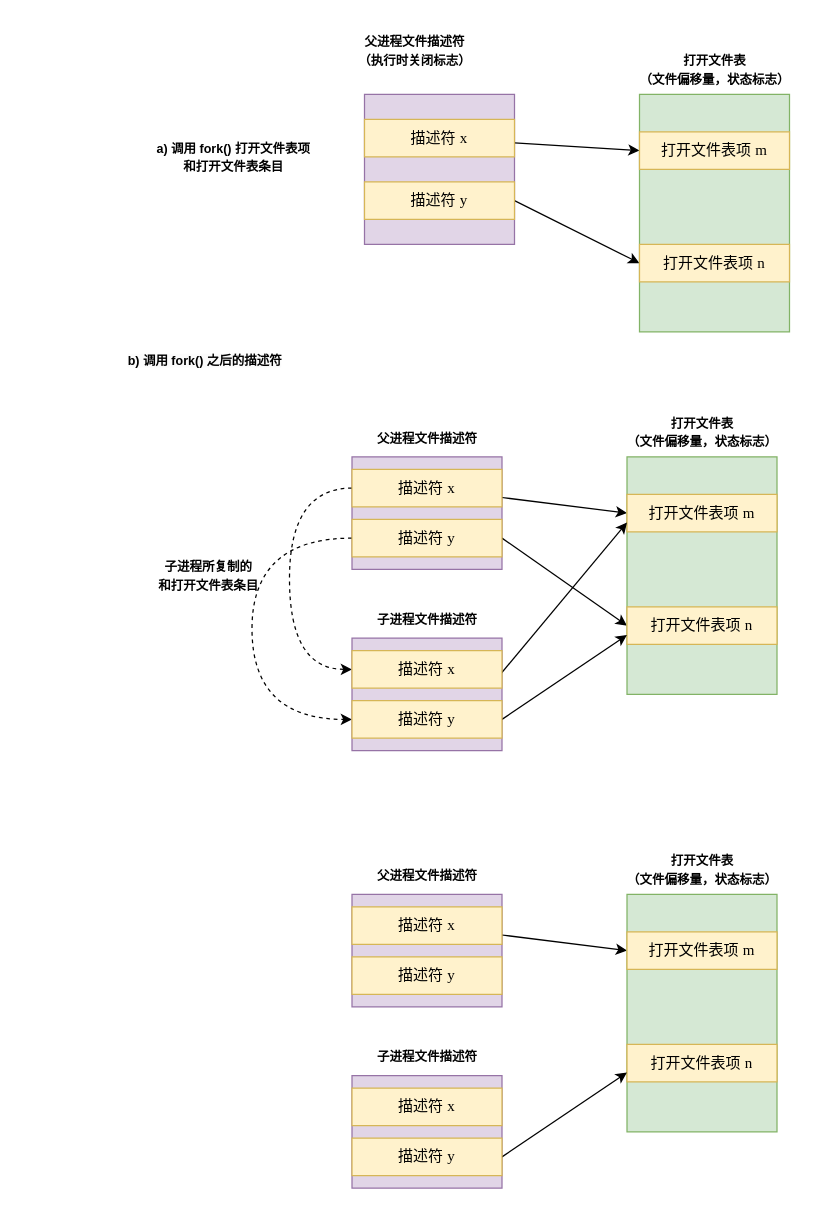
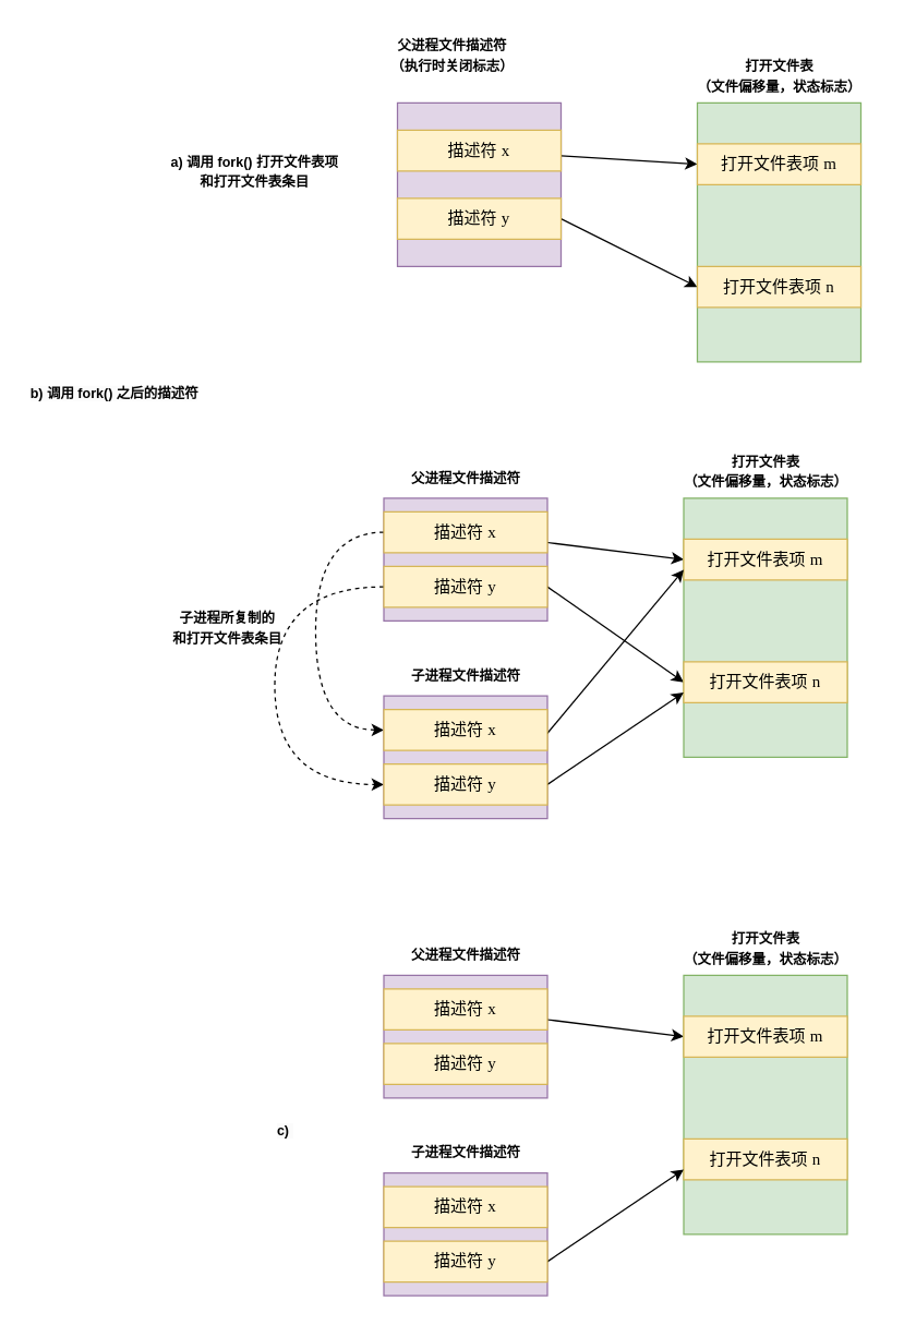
  <mxCell id="0" />
  <mxCell id="1" parent="0" />
  <mxCell id="2" value="" style="rounded=0;whiteSpace=wrap;html=1;fillColor=#e1d5e7;strokeColor=#9673a6;" vertex="1" parent="1"><mxGeometry x="291" y="75" width="120" height="120" as="geometry" /></mxCell>
  <mxCell id="3" style="rounded=0;orthogonalLoop=1;jettySize=auto;html=1;entryX=0;entryY=0.5;entryDx=0;entryDy=0;" edge="1" parent="1" source="4" target="9"><mxGeometry relative="1" as="geometry" /></mxCell>
  <mxCell id="4" value="描述符 &lt;font face=&quot;Comic Sans MS&quot;&gt;x&lt;/font&gt;" style="rounded=0;whiteSpace=wrap;html=1;fillColor=#fff2cc;strokeColor=#d6b656;" vertex="1" parent="1"><mxGeometry x="291" y="95" width="120" height="30" as="geometry" /></mxCell>
  <mxCell id="5" style="rounded=0;orthogonalLoop=1;jettySize=auto;html=1;entryX=0;entryY=0.5;entryDx=0;entryDy=0;exitX=1;exitY=0.5;exitDx=0;exitDy=0;" edge="1" parent="1" source="6" target="10"><mxGeometry relative="1" as="geometry" /></mxCell>
  <mxCell id="6" value="描述符 &lt;font face=&quot;Comic Sans MS&quot;&gt;y&lt;/font&gt;" style="rounded=0;whiteSpace=wrap;html=1;fillColor=#fff2cc;strokeColor=#d6b656;" vertex="1" parent="1"><mxGeometry x="291" y="145" width="120" height="30" as="geometry" /></mxCell>
  <mxCell id="7" value="&lt;font style=&quot;font-size: 10px;&quot;&gt;&lt;b&gt;父进程文件描述符&lt;br&gt;（执行时关闭标志）&lt;/b&gt;&lt;/font&gt;" style="text;html=1;align=center;verticalAlign=middle;resizable=0;points=[];autosize=1;strokeColor=none;fillColor=none;" vertex="1" parent="1"><mxGeometry x="276" y="20" width="110" height="40" as="geometry" /></mxCell>
  <mxCell id="8" value="" style="rounded=0;whiteSpace=wrap;html=1;fillColor=#d5e8d4;strokeColor=#82b366;" vertex="1" parent="1"><mxGeometry x="511" y="75" width="120" height="190" as="geometry" /></mxCell>
  <mxCell id="9" value="打开文件表项 &lt;font face=&quot;Comic Sans MS&quot;&gt;m&lt;/font&gt;" style="rounded=0;whiteSpace=wrap;html=1;fillColor=#fff2cc;strokeColor=#d6b656;" vertex="1" parent="1"><mxGeometry x="511" y="105" width="120" height="30" as="geometry" /></mxCell>
  <mxCell id="10" value="打开文件表项 &lt;font face=&quot;Comic Sans MS&quot;&gt;n&lt;/font&gt;" style="rounded=0;whiteSpace=wrap;html=1;fillColor=#fff2cc;strokeColor=#d6b656;" vertex="1" parent="1"><mxGeometry x="511" y="195" width="120" height="30" as="geometry" /></mxCell>
  <mxCell id="11" value="&lt;font style=&quot;font-size: 10px;&quot;&gt;&lt;b&gt;打开文件表&lt;br&gt;（文件偏移量，状态标志）&lt;/b&gt;&lt;/font&gt;" style="text;html=1;align=center;verticalAlign=middle;resizable=0;points=[];autosize=1;strokeColor=none;fillColor=none;" vertex="1" parent="1"><mxGeometry x="501" y="35" width="140" height="40" as="geometry" /></mxCell>
  <mxCell id="12" value="&lt;font style=&quot;font-size: 10px;&quot;&gt;&lt;b&gt;a) 调用 fork() 打开文件表项&lt;br&gt;和打开文件表条目&lt;/b&gt;&lt;/font&gt;" style="text;html=1;align=center;verticalAlign=middle;resizable=0;points=[];autosize=1;strokeColor=none;fillColor=none;" vertex="1" parent="1"><mxGeometry x="111" y="105" width="150" height="40" as="geometry" /></mxCell>
  <mxCell id="13" value="" style="rounded=0;whiteSpace=wrap;html=1;fillColor=#e1d5e7;strokeColor=#9673a6;" vertex="1" parent="1"><mxGeometry x="281" y="365" width="120" height="90" as="geometry" /></mxCell>
  <mxCell id="14" style="rounded=0;orthogonalLoop=1;jettySize=auto;html=1;entryX=0;entryY=0.5;entryDx=0;entryDy=0;" edge="1" parent="1" source="16" target="22"><mxGeometry relative="1" as="geometry" /></mxCell>
  <mxCell id="15" style="edgeStyle=orthogonalEdgeStyle;rounded=0;orthogonalLoop=1;jettySize=auto;html=1;entryX=0;entryY=0.5;entryDx=0;entryDy=0;curved=1;dashed=1;" edge="1" parent="1" source="16" target="27"><mxGeometry relative="1" as="geometry"><Array as="points"><mxPoint x="231" y="390" /><mxPoint x="231" y="535" /></Array></mxGeometry></mxCell>
  <mxCell id="16" value="描述符 &lt;font face=&quot;Comic Sans MS&quot;&gt;x&lt;/font&gt;" style="rounded=0;whiteSpace=wrap;html=1;fillColor=#fff2cc;strokeColor=#d6b656;" vertex="1" parent="1"><mxGeometry x="281" y="375" width="120" height="30" as="geometry" /></mxCell>
  <mxCell id="17" style="rounded=0;orthogonalLoop=1;jettySize=auto;html=1;entryX=0;entryY=0.5;entryDx=0;entryDy=0;exitX=1;exitY=0.5;exitDx=0;exitDy=0;" edge="1" parent="1" source="19" target="23"><mxGeometry relative="1" as="geometry" /></mxCell>
  <mxCell id="18" style="edgeStyle=orthogonalEdgeStyle;rounded=0;orthogonalLoop=1;jettySize=auto;html=1;entryX=0;entryY=0.5;entryDx=0;entryDy=0;curved=1;dashed=1;" edge="1" parent="1" source="19" target="29"><mxGeometry relative="1" as="geometry"><Array as="points"><mxPoint x="201" y="430" /><mxPoint x="201" y="575" /></Array></mxGeometry></mxCell>
  <mxCell id="19" value="描述符 &lt;font face=&quot;Comic Sans MS&quot;&gt;y&lt;/font&gt;" style="rounded=0;whiteSpace=wrap;html=1;fillColor=#fff2cc;strokeColor=#d6b656;" vertex="1" parent="1"><mxGeometry x="281" y="415" width="120" height="30" as="geometry" /></mxCell>
  <mxCell id="20" value="&lt;font style=&quot;font-size: 10px;&quot;&gt;&lt;b&gt;父进程文件描述符&lt;br&gt;&lt;/b&gt;&lt;/font&gt;" style="text;html=1;align=center;verticalAlign=middle;resizable=0;points=[];autosize=1;strokeColor=none;fillColor=none;" vertex="1" parent="1"><mxGeometry x="291" y="335" width="100" height="30" as="geometry" /></mxCell>
  <mxCell id="21" value="" style="rounded=0;whiteSpace=wrap;html=1;fillColor=#d5e8d4;strokeColor=#82b366;" vertex="1" parent="1"><mxGeometry x="501" y="365" width="120" height="190" as="geometry" /></mxCell>
  <mxCell id="22" value="打开文件表项 &lt;font face=&quot;Comic Sans MS&quot;&gt;m&lt;/font&gt;" style="rounded=0;whiteSpace=wrap;html=1;fillColor=#fff2cc;strokeColor=#d6b656;" vertex="1" parent="1"><mxGeometry x="501" y="395" width="120" height="30" as="geometry" /></mxCell>
  <mxCell id="23" value="打开文件表项 &lt;font face=&quot;Comic Sans MS&quot;&gt;n&lt;/font&gt;" style="rounded=0;whiteSpace=wrap;html=1;fillColor=#fff2cc;strokeColor=#d6b656;" vertex="1" parent="1"><mxGeometry x="501" y="485" width="120" height="30" as="geometry" /></mxCell>
  <mxCell id="24" value="&lt;font style=&quot;font-size: 10px;&quot;&gt;&lt;b&gt;打开文件表&lt;br&gt;（文件偏移量，状态标志）&lt;/b&gt;&lt;/font&gt;" style="text;html=1;align=center;verticalAlign=middle;resizable=0;points=[];autosize=1;strokeColor=none;fillColor=none;" vertex="1" parent="1"><mxGeometry x="491" y="325" width="140" height="40" as="geometry" /></mxCell>
  <mxCell id="25" value="" style="rounded=0;whiteSpace=wrap;html=1;fillColor=#e1d5e7;strokeColor=#9673a6;" vertex="1" parent="1"><mxGeometry x="281" y="510" width="120" height="90" as="geometry" /></mxCell>
  <mxCell id="26" style="rounded=0;orthogonalLoop=1;jettySize=auto;html=1;entryX=0;entryY=0.75;entryDx=0;entryDy=0;exitX=0.987;exitY=0.643;exitDx=0;exitDy=0;exitPerimeter=0;" edge="1" parent="1" source="27" target="22"><mxGeometry relative="1" as="geometry" /></mxCell>
  <mxCell id="27" value="描述符 &lt;font face=&quot;Comic Sans MS&quot;&gt;x&lt;/font&gt;" style="rounded=0;whiteSpace=wrap;html=1;fillColor=#fff2cc;strokeColor=#d6b656;" vertex="1" parent="1"><mxGeometry x="281" y="520" width="120" height="30" as="geometry" /></mxCell>
  <mxCell id="28" style="rounded=0;orthogonalLoop=1;jettySize=auto;html=1;entryX=0;entryY=0.75;entryDx=0;entryDy=0;exitX=1;exitY=0.5;exitDx=0;exitDy=0;" edge="1" parent="1" source="29" target="23"><mxGeometry relative="1" as="geometry" /></mxCell>
  <mxCell id="29" value="描述符 &lt;font face=&quot;Comic Sans MS&quot;&gt;y&lt;/font&gt;" style="rounded=0;whiteSpace=wrap;html=1;fillColor=#fff2cc;strokeColor=#d6b656;" vertex="1" parent="1"><mxGeometry x="281" y="560" width="120" height="30" as="geometry" /></mxCell>
  <mxCell id="30" value="&lt;font style=&quot;font-size: 10px;&quot;&gt;&lt;b&gt;子进程文件描述符&lt;br&gt;&lt;/b&gt;&lt;/font&gt;" style="text;html=1;align=center;verticalAlign=middle;resizable=0;points=[];autosize=1;strokeColor=none;fillColor=none;" vertex="1" parent="1"><mxGeometry x="291" y="480" width="100" height="30" as="geometry" /></mxCell>
  <mxCell id="31" value="&lt;font style=&quot;font-size: 10px;&quot;&gt;&lt;b&gt;子进程所复制的&lt;br&gt;和打开文件表条目&lt;/b&gt;&lt;/font&gt;" style="text;html=1;align=center;verticalAlign=middle;resizable=0;points=[];autosize=1;strokeColor=none;fillColor=none;" vertex="1" parent="1"><mxGeometry x="121" y="440" width="90" height="40" as="geometry" /></mxCell>
- <mxCell id="32" value="&lt;b style=&quot;border-color: var(--border-color); color: rgb(0, 0, 0); font-family: Helvetica; font-size: 10px; font-style: normal; font-variant-ligatures: normal; font-variant-caps: normal; letter-spacing: normal; orphans: 2; text-align: center; text-indent: 0px; text-transform: none; widows: 2; word-spacing: 0px; -webkit-text-stroke-width: 0px; background-color: rgb(251, 251, 251); text-decoration-thickness: initial; text-decoration-style: initial; text-decoration-color: initial;&quot;&gt;b) 调用 fork() 之后的描述符&lt;br&gt;&lt;/b&gt;" style="text;whiteSpace=wrap;html=1;" vertex="1" parent="1"><mxGeometry x="100" y="274" width="160" height="30" as="geometry" /></mxCell>
+ <mxCell id="32" value="&lt;b style=&quot;border-color: var(--border-color); color: rgb(0, 0, 0); font-family: Helvetica; font-size: 10px; font-style: normal; font-variant-ligatures: normal; font-variant-caps: normal; letter-spacing: normal; orphans: 2; text-align: center; text-indent: 0px; text-transform: none; widows: 2; word-spacing: 0px; -webkit-text-stroke-width: 0px; background-color: rgb(251, 251, 251); text-decoration-thickness: initial; text-decoration-style: initial; text-decoration-color: initial;&quot;&gt;b) 调用 fork() 之后的描述符&lt;br&gt;&lt;/b&gt;" style="text;whiteSpace=wrap;html=1;" vertex="1" parent="1"><mxGeometry x="20" y="274" width="160" height="30" as="geometry" /></mxCell>
  <mxCell id="33" value="" style="rounded=0;whiteSpace=wrap;html=1;fillColor=#e1d5e7;strokeColor=#9673a6;" vertex="1" parent="1"><mxGeometry x="281" y="715" width="120" height="90" as="geometry" /></mxCell>
  <mxCell id="34" style="rounded=0;orthogonalLoop=1;jettySize=auto;html=1;entryX=0;entryY=0.5;entryDx=0;entryDy=0;" edge="1" parent="1" source="35" target="39"><mxGeometry relative="1" as="geometry" /></mxCell>
  <mxCell id="35" value="描述符 &lt;font face=&quot;Comic Sans MS&quot;&gt;x&lt;/font&gt;" style="rounded=0;whiteSpace=wrap;html=1;fillColor=#fff2cc;strokeColor=#d6b656;" vertex="1" parent="1"><mxGeometry x="281" y="725" width="120" height="30" as="geometry" /></mxCell>
  <mxCell id="36" value="描述符 &lt;font face=&quot;Comic Sans MS&quot;&gt;y&lt;/font&gt;" style="rounded=0;whiteSpace=wrap;html=1;fillColor=#fff2cc;strokeColor=#d6b656;" vertex="1" parent="1"><mxGeometry x="281" y="765" width="120" height="30" as="geometry" /></mxCell>
  <mxCell id="37" value="&lt;font style=&quot;font-size: 10px;&quot;&gt;&lt;b&gt;父进程文件描述符&lt;br&gt;&lt;/b&gt;&lt;/font&gt;" style="text;html=1;align=center;verticalAlign=middle;resizable=0;points=[];autosize=1;strokeColor=none;fillColor=none;" vertex="1" parent="1"><mxGeometry x="291" y="685" width="100" height="30" as="geometry" /></mxCell>
  <mxCell id="38" value="" style="rounded=0;whiteSpace=wrap;html=1;fillColor=#d5e8d4;strokeColor=#82b366;" vertex="1" parent="1"><mxGeometry x="501" y="715" width="120" height="190" as="geometry" /></mxCell>
  <mxCell id="39" value="打开文件表项 &lt;font face=&quot;Comic Sans MS&quot;&gt;m&lt;/font&gt;" style="rounded=0;whiteSpace=wrap;html=1;fillColor=#fff2cc;strokeColor=#d6b656;" vertex="1" parent="1"><mxGeometry x="501" y="745" width="120" height="30" as="geometry" /></mxCell>
  <mxCell id="40" value="打开文件表项 &lt;font face=&quot;Comic Sans MS&quot;&gt;n&lt;/font&gt;" style="rounded=0;whiteSpace=wrap;html=1;fillColor=#fff2cc;strokeColor=#d6b656;" vertex="1" parent="1"><mxGeometry x="501" y="835" width="120" height="30" as="geometry" /></mxCell>
  <mxCell id="41" value="&lt;font style=&quot;font-size: 10px;&quot;&gt;&lt;b&gt;打开文件表&lt;br&gt;（文件偏移量，状态标志）&lt;/b&gt;&lt;/font&gt;" style="text;html=1;align=center;verticalAlign=middle;resizable=0;points=[];autosize=1;strokeColor=none;fillColor=none;" vertex="1" parent="1"><mxGeometry x="491" y="675" width="140" height="40" as="geometry" /></mxCell>
  <mxCell id="42" value="" style="rounded=0;whiteSpace=wrap;html=1;fillColor=#e1d5e7;strokeColor=#9673a6;" vertex="1" parent="1"><mxGeometry x="281" y="860" width="120" height="90" as="geometry" /></mxCell>
  <mxCell id="43" value="描述符 &lt;font face=&quot;Comic Sans MS&quot;&gt;x&lt;/font&gt;" style="rounded=0;whiteSpace=wrap;html=1;fillColor=#fff2cc;strokeColor=#d6b656;" vertex="1" parent="1"><mxGeometry x="281" y="870" width="120" height="30" as="geometry" /></mxCell>
  <mxCell id="44" style="rounded=0;orthogonalLoop=1;jettySize=auto;html=1;entryX=0;entryY=0.75;entryDx=0;entryDy=0;exitX=1;exitY=0.5;exitDx=0;exitDy=0;" edge="1" parent="1" source="45" target="40"><mxGeometry relative="1" as="geometry" /></mxCell>
  <mxCell id="45" value="描述符 &lt;font face=&quot;Comic Sans MS&quot;&gt;y&lt;/font&gt;" style="rounded=0;whiteSpace=wrap;html=1;fillColor=#fff2cc;strokeColor=#d6b656;" vertex="1" parent="1"><mxGeometry x="281" y="910" width="120" height="30" as="geometry" /></mxCell>
  <mxCell id="46" value="&lt;font style=&quot;font-size: 10px;&quot;&gt;&lt;b&gt;子进程文件描述符&lt;br&gt;&lt;/b&gt;&lt;/font&gt;" style="text;html=1;align=center;verticalAlign=middle;resizable=0;points=[];autosize=1;strokeColor=none;fillColor=none;" vertex="1" parent="1"><mxGeometry x="291" y="830" width="100" height="30" as="geometry" /></mxCell>
+ <mxCell id="47" value="&lt;b style=&quot;border-color: var(--border-color); color: rgb(0, 0, 0); font-family: Helvetica; font-size: 10px; font-style: normal; font-variant-ligatures: normal; font-variant-caps: normal; letter-spacing: normal; orphans: 2; text-align: center; text-indent: 0px; text-transform: none; widows: 2; word-spacing: 0px; -webkit-text-stroke-width: 0px; background-color: rgb(251, 251, 251); text-decoration-thickness: initial; text-decoration-style: initial; text-decoration-color: initial;&quot;&gt;c)&amp;nbsp;&lt;br&gt;&lt;/b&gt;" style="text;whiteSpace=wrap;html=1;" vertex="1" parent="1"><mxGeometry x="201" y="815" width="20" height="30" as="geometry" /></mxCell>
